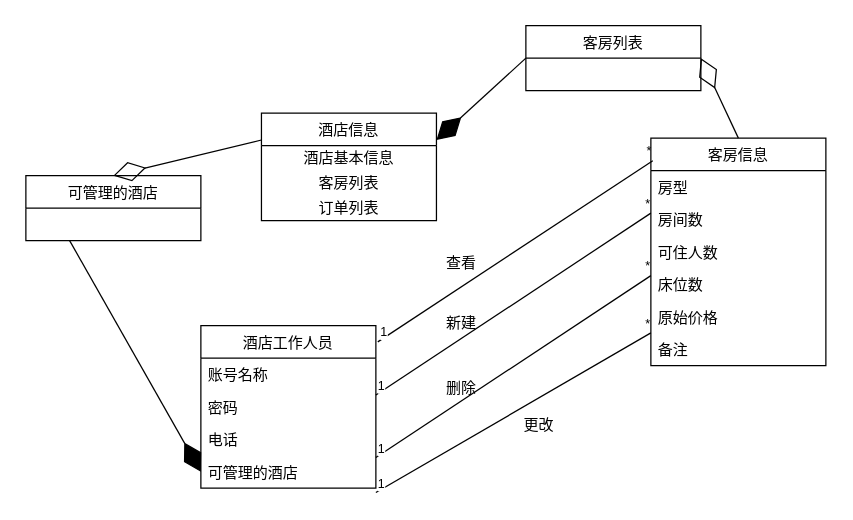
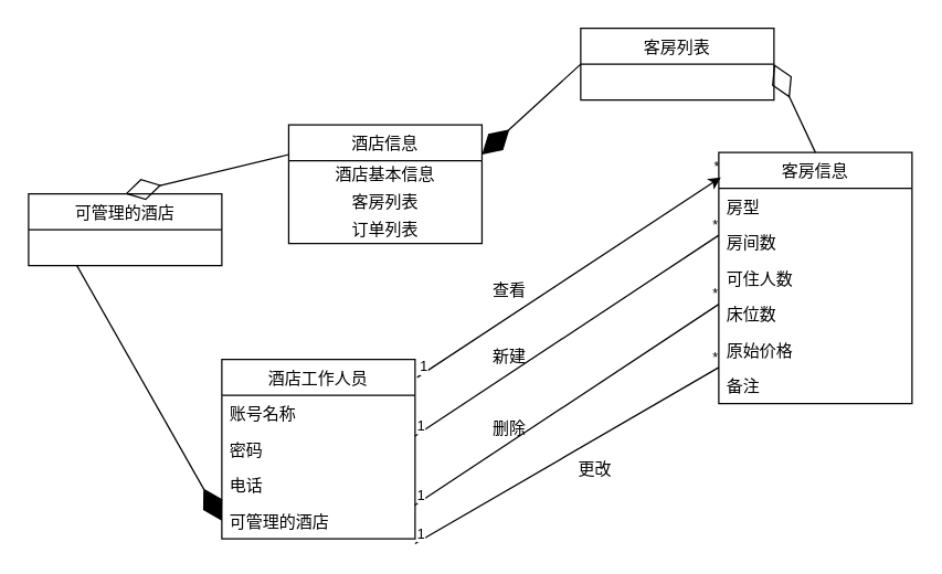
  <mxCell id="0" />
  <mxCell id="1" parent="0" />
- <mxCell id="2" value="" style="endArrow=none;html=1;entryX=0.011;entryY=0.099;entryDx=0;entryDy=0;exitX=1.011;exitY=0.1;exitDx=0;exitDy=0;exitPerimeter=0;entryPerimeter=0;" parent="1" source="7" target="28" edge="1"><mxGeometry relative="1" as="geometry"><mxPoint x="250" y="80" as="sourcePoint" /><mxPoint x="410" y="80" as="targetPoint" /></mxGeometry></mxCell>
+ <mxCell id="2" value="" style="endArrow=classic;html=1;entryX=0.011;entryY=0.099;entryDx=0;entryDy=0;exitX=1.011;exitY=0.1;exitDx=0;exitDy=0;exitPerimeter=0;entryPerimeter=0;" parent="1" source="7" target="28" edge="1"><mxGeometry relative="1" as="geometry"><mxPoint x="250" y="80" as="sourcePoint" /><mxPoint x="410" y="80" as="targetPoint" /></mxGeometry></mxCell>
  <mxCell id="3" value="1" style="resizable=0;html=1;align=left;verticalAlign=bottom;labelBackgroundColor=#ffffff;fontSize=10;" parent="2" connectable="0" vertex="1"><mxGeometry x="-1" relative="1" as="geometry" /></mxCell>
  <mxCell id="4" value="*" style="resizable=0;html=1;align=right;verticalAlign=bottom;labelBackgroundColor=#ffffff;fontSize=10;" parent="2" connectable="0" vertex="1"><mxGeometry x="1" relative="1" as="geometry" /></mxCell>
  <mxCell id="5" value="查看" style="text;html=1;align=center;verticalAlign=middle;resizable=0;points=[];autosize=1;rotation=0;" parent="1" vertex="1"><mxGeometry x="348.46" y="200" width="40" height="20" as="geometry" /></mxCell>
  <mxCell id="6" value="" style="endArrow=diamondThin;endFill=1;endSize=24;html=1;exitX=0.25;exitY=1;exitDx=0;exitDy=0;entryX=0;entryY=0.5;entryDx=0;entryDy=0;" parent="1" source="35" target="11" edge="1"><mxGeometry width="160" relative="1" as="geometry"><mxPoint x="430" y="210" as="sourcePoint" /><mxPoint x="590" y="210" as="targetPoint" /></mxGeometry></mxCell>
  <mxCell id="7" value="酒店工作人员" style="swimlane;fontStyle=0;childLayout=stackLayout;horizontal=1;startSize=26;fillColor=none;horizontalStack=0;resizeParent=1;resizeParentMax=0;resizeLast=0;collapsible=1;marginBottom=0;" parent="1" vertex="1"><mxGeometry x="160" y="260" width="140" height="130" as="geometry" /></mxCell>
  <mxCell id="8" value="账号名称" style="text;strokeColor=none;fillColor=none;align=left;verticalAlign=top;spacingLeft=4;spacingRight=4;overflow=hidden;rotatable=0;points=[[0,0.5],[1,0.5]];portConstraint=eastwest;" parent="7" vertex="1"><mxGeometry y="26" width="140" height="26" as="geometry" /></mxCell>
  <mxCell id="9" value="密码" style="text;strokeColor=none;fillColor=none;align=left;verticalAlign=top;spacingLeft=4;spacingRight=4;overflow=hidden;rotatable=0;points=[[0,0.5],[1,0.5]];portConstraint=eastwest;" parent="7" vertex="1"><mxGeometry y="52" width="140" height="26" as="geometry" /></mxCell>
  <mxCell id="10" value="电话" style="text;strokeColor=none;fillColor=none;align=left;verticalAlign=top;spacingLeft=4;spacingRight=4;overflow=hidden;rotatable=0;points=[[0,0.5],[1,0.5]];portConstraint=eastwest;" parent="7" vertex="1"><mxGeometry y="78" width="140" height="26" as="geometry" /></mxCell>
  <mxCell id="11" value="可管理的酒店" style="text;strokeColor=none;fillColor=none;align=left;verticalAlign=top;spacingLeft=4;spacingRight=4;overflow=hidden;rotatable=0;points=[[0,0.5],[1,0.5]];portConstraint=eastwest;" parent="7" vertex="1"><mxGeometry y="104" width="140" height="26" as="geometry" /></mxCell>
  <mxCell id="12" value="" style="endArrow=none;html=1;entryX=0.011;entryY=0.099;entryDx=0;entryDy=0;exitX=1.011;exitY=0.1;exitDx=0;exitDy=0;exitPerimeter=0;entryPerimeter=0;" parent="1" edge="1"><mxGeometry relative="1" as="geometry"><mxPoint x="300" y="315.56" as="sourcePoint" /><mxPoint x="520" y="170.004" as="targetPoint" /></mxGeometry></mxCell>
  <mxCell id="13" value="1" style="resizable=0;html=1;align=left;verticalAlign=bottom;labelBackgroundColor=#ffffff;fontSize=10;" parent="12" connectable="0" vertex="1"><mxGeometry x="-1" relative="1" as="geometry" /></mxCell>
  <mxCell id="14" value="*" style="resizable=0;html=1;align=right;verticalAlign=bottom;labelBackgroundColor=#ffffff;fontSize=10;" parent="12" connectable="0" vertex="1"><mxGeometry x="1" relative="1" as="geometry" /></mxCell>
  <mxCell id="15" value="新建" style="text;html=1;align=center;verticalAlign=middle;resizable=0;points=[];autosize=1;rotation=0;" parent="1" vertex="1"><mxGeometry x="348.46" y="248" width="40" height="20" as="geometry" /></mxCell>
  <mxCell id="16" value="" style="endArrow=none;html=1;entryX=0.011;entryY=0.099;entryDx=0;entryDy=0;exitX=1.011;exitY=0.1;exitDx=0;exitDy=0;exitPerimeter=0;entryPerimeter=0;" parent="1" edge="1"><mxGeometry relative="1" as="geometry"><mxPoint x="300" y="365.56" as="sourcePoint" /><mxPoint x="520" y="220.004" as="targetPoint" /></mxGeometry></mxCell>
  <mxCell id="17" value="1" style="resizable=0;html=1;align=left;verticalAlign=bottom;labelBackgroundColor=#ffffff;fontSize=10;" parent="16" connectable="0" vertex="1"><mxGeometry x="-1" relative="1" as="geometry" /></mxCell>
  <mxCell id="18" value="*" style="resizable=0;html=1;align=right;verticalAlign=bottom;labelBackgroundColor=#ffffff;fontSize=10;" parent="16" connectable="0" vertex="1"><mxGeometry x="1" relative="1" as="geometry" /></mxCell>
  <mxCell id="19" value="删除" style="text;html=1;align=center;verticalAlign=middle;resizable=0;points=[];autosize=1;rotation=0;" parent="1" vertex="1"><mxGeometry x="348.46" y="300" width="40" height="20" as="geometry" /></mxCell>
  <mxCell id="20" value="" style="endArrow=none;html=1;entryX=0;entryY=0.992;entryDx=0;entryDy=0;exitX=1.011;exitY=0.1;exitDx=0;exitDy=0;exitPerimeter=0;entryPerimeter=0;" parent="1" target="33" edge="1"><mxGeometry relative="1" as="geometry"><mxPoint x="300" y="393.56" as="sourcePoint" /><mxPoint x="520" y="248.004" as="targetPoint" /></mxGeometry></mxCell>
  <mxCell id="21" value="1" style="resizable=0;html=1;align=left;verticalAlign=bottom;labelBackgroundColor=#ffffff;fontSize=10;" parent="20" connectable="0" vertex="1"><mxGeometry x="-1" relative="1" as="geometry" /></mxCell>
  <mxCell id="22" value="*" style="resizable=0;html=1;align=right;verticalAlign=bottom;labelBackgroundColor=#ffffff;fontSize=10;" parent="20" connectable="0" vertex="1"><mxGeometry x="1" relative="1" as="geometry" /></mxCell>
  <mxCell id="23" value="更改" style="text;html=1;align=center;verticalAlign=middle;resizable=0;points=[];autosize=1;rotation=0;" parent="1" vertex="1"><mxGeometry x="410" y="330" width="40" height="20" as="geometry" /></mxCell>
  <mxCell id="24" value="" style="endArrow=diamondThin;endFill=0;endSize=24;html=1;exitX=0.5;exitY=0;exitDx=0;exitDy=0;entryX=1;entryY=0.5;entryDx=0;entryDy=0;" parent="1" source="28" target="25" edge="1"><mxGeometry width="160" relative="1" as="geometry"><mxPoint x="640" y="70" as="sourcePoint" /><mxPoint x="440" y="-65" as="targetPoint" /></mxGeometry></mxCell>
  <mxCell id="25" value="客房列表" style="swimlane;fontStyle=0;childLayout=stackLayout;horizontal=1;startSize=26;fillColor=none;horizontalStack=0;resizeParent=1;resizeParentMax=0;resizeLast=0;collapsible=1;marginBottom=0;" parent="1" vertex="1"><mxGeometry x="420" y="20" width="140" height="52" as="geometry" /></mxCell>
  <mxCell id="26" value="" style="endArrow=diamondThin;endFill=1;endSize=24;html=1;exitX=0;exitY=0.5;exitDx=0;exitDy=0;entryX=1;entryY=0.25;entryDx=0;entryDy=0;" parent="1" source="25" target="36" edge="1"><mxGeometry width="160" relative="1" as="geometry"><mxPoint x="270" y="40" as="sourcePoint" /><mxPoint x="360" y="291" as="targetPoint" /></mxGeometry></mxCell>
  <mxCell id="27" value="" style="endArrow=diamondThin;endFill=0;endSize=24;html=1;exitX=0;exitY=0.25;exitDx=0;exitDy=0;entryX=0.5;entryY=0;entryDx=0;entryDy=0;" parent="1" source="36" target="35" edge="1"><mxGeometry width="160" relative="1" as="geometry"><mxPoint x="155" y="79" as="sourcePoint" /><mxPoint x="125" y="13" as="targetPoint" /></mxGeometry></mxCell>
  <mxCell id="28" value="客房信息" style="swimlane;fontStyle=0;childLayout=stackLayout;horizontal=1;startSize=26;fillColor=none;horizontalStack=0;resizeParent=1;resizeParentMax=0;resizeLast=0;collapsible=1;marginBottom=0;" parent="1" vertex="1"><mxGeometry x="520" y="110" width="140" height="182" as="geometry" /></mxCell>
  <mxCell id="29" value="房型" style="text;strokeColor=none;fillColor=none;align=left;verticalAlign=top;spacingLeft=4;spacingRight=4;overflow=hidden;rotatable=0;points=[[0,0.5],[1,0.5]];portConstraint=eastwest;" parent="28" vertex="1"><mxGeometry y="26" width="140" height="26" as="geometry" /></mxCell>
  <mxCell id="30" value="房间数" style="text;strokeColor=none;fillColor=none;align=left;verticalAlign=top;spacingLeft=4;spacingRight=4;overflow=hidden;rotatable=0;points=[[0,0.5],[1,0.5]];portConstraint=eastwest;" parent="28" vertex="1"><mxGeometry y="52" width="140" height="26" as="geometry" /></mxCell>
  <mxCell id="31" value="可住人数" style="text;strokeColor=none;fillColor=none;align=left;verticalAlign=top;spacingLeft=4;spacingRight=4;overflow=hidden;rotatable=0;points=[[0,0.5],[1,0.5]];portConstraint=eastwest;" parent="28" vertex="1"><mxGeometry y="78" width="140" height="26" as="geometry" /></mxCell>
  <mxCell id="32" value="床位数" style="text;strokeColor=none;fillColor=none;align=left;verticalAlign=top;spacingLeft=4;spacingRight=4;overflow=hidden;rotatable=0;points=[[0,0.5],[1,0.5]];portConstraint=eastwest;" parent="28" vertex="1"><mxGeometry y="104" width="140" height="26" as="geometry" /></mxCell>
  <mxCell id="33" value="原始价格" style="text;strokeColor=none;fillColor=none;align=left;verticalAlign=top;spacingLeft=4;spacingRight=4;overflow=hidden;rotatable=0;points=[[0,0.5],[1,0.5]];portConstraint=eastwest;" parent="28" vertex="1"><mxGeometry y="130" width="140" height="26" as="geometry" /></mxCell>
  <mxCell id="34" value="备注" style="text;strokeColor=none;fillColor=none;align=left;verticalAlign=top;spacingLeft=4;spacingRight=4;overflow=hidden;rotatable=0;points=[[0,0.5],[1,0.5]];portConstraint=eastwest;" parent="28" vertex="1"><mxGeometry y="156" width="140" height="26" as="geometry" /></mxCell>
  <mxCell id="35" value="可管理的酒店" style="swimlane;fontStyle=0;childLayout=stackLayout;horizontal=1;startSize=26;fillColor=none;horizontalStack=0;resizeParent=1;resizeParentMax=0;resizeLast=0;collapsible=1;marginBottom=0;" parent="1" vertex="1"><mxGeometry x="20" y="140" width="140" height="52" as="geometry" /></mxCell>
  <mxCell id="36" value="酒店信息" style="swimlane;fontStyle=0;childLayout=stackLayout;horizontal=1;startSize=26;fillColor=none;horizontalStack=0;resizeParent=1;resizeParentMax=0;resizeLast=0;collapsible=1;marginBottom=0;" parent="1" vertex="1"><mxGeometry x="208.46" y="90" width="140" height="86" as="geometry" /></mxCell>
  <mxCell id="37" value="酒店基本信息" style="text;html=1;align=center;verticalAlign=middle;resizable=0;points=[];autosize=1;" parent="36" vertex="1"><mxGeometry y="26" width="140" height="20" as="geometry" /></mxCell>
  <mxCell id="38" value="客房列表" style="text;html=1;align=center;verticalAlign=middle;resizable=0;points=[];autosize=1;" parent="36" vertex="1"><mxGeometry y="46" width="140" height="20" as="geometry" /></mxCell>
  <mxCell id="39" value="订单列表" style="text;html=1;align=center;verticalAlign=middle;resizable=0;points=[];autosize=1;" parent="36" vertex="1"><mxGeometry y="66" width="140" height="20" as="geometry" /></mxCell>
